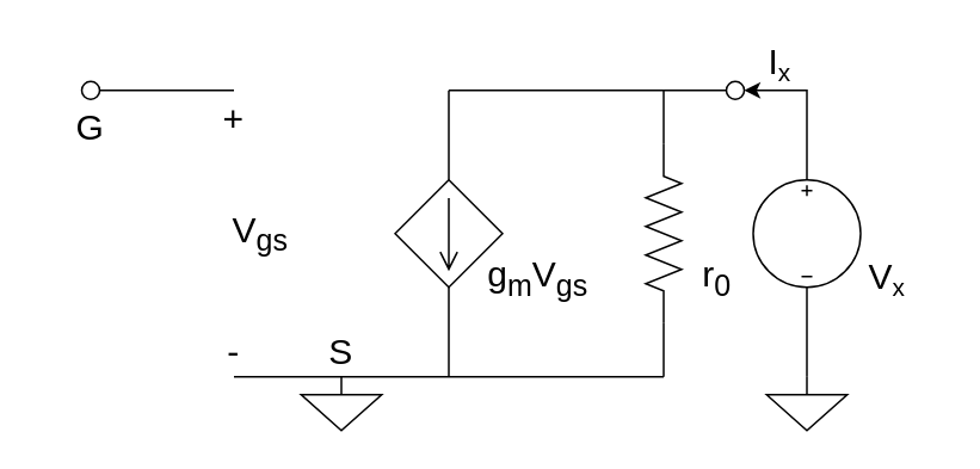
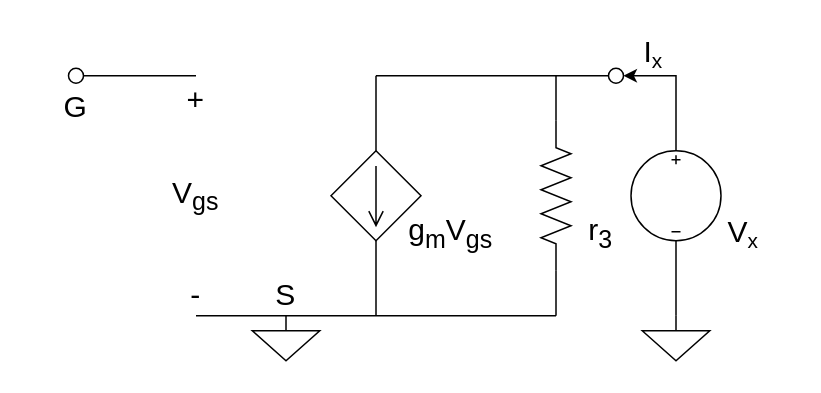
  <mxCell id="0" />
  <mxCell id="1" parent="0" />
  <mxCell id="2" value="" style="pointerEvents=1;verticalLabelPosition=bottom;shadow=0;dashed=0;align=center;html=1;verticalAlign=top;shape=mxgraph.electrical.resistors.resistor_2;rotation=90;" vertex="1" parent="1"><mxGeometry x="320" y="120" width="100" height="20" as="geometry" /></mxCell>
  <mxCell id="3" value="" style="pointerEvents=1;verticalLabelPosition=bottom;shadow=0;dashed=0;align=center;html=1;verticalAlign=top;shape=mxgraph.electrical.signal_sources.source;aspect=fixed;points=[[0.5,0,0],[1,0.5,0],[0.5,1,0],[0,0.5,0]];elSignalType=dc2;elSourceType=dependent;" vertex="1" parent="1"><mxGeometry x="220" y="100" width="60" height="60" as="geometry" /></mxCell>
  <mxCell id="4" value="" style="endArrow=none;html=1;strokeWidth=1;rounded=0;" edge="1" parent="1"><mxGeometry width="100" relative="1" as="geometry"><mxPoint x="130" y="210" as="sourcePoint" /><mxPoint x="370" y="210" as="targetPoint" /></mxGeometry></mxCell>
  <mxCell id="5" value="" style="endArrow=none;html=1;strokeWidth=1;rounded=0;" edge="1" parent="1"><mxGeometry width="100" relative="1" as="geometry"><mxPoint x="50" y="50" as="sourcePoint" /><mxPoint x="130" y="50" as="targetPoint" /></mxGeometry></mxCell>
  <mxCell id="6" value="&lt;font style=&quot;font-size: 20px;&quot;&gt;+&lt;/font&gt;" style="text;html=1;align=center;verticalAlign=middle;whiteSpace=wrap;rounded=0;" vertex="1" parent="1"><mxGeometry x="100" y="50" width="60" height="30" as="geometry" /></mxCell>
  <mxCell id="7" value="&lt;font style=&quot;font-size: 20px;&quot;&gt;-&lt;/font&gt;" style="text;html=1;align=center;verticalAlign=middle;whiteSpace=wrap;rounded=0;" vertex="1" parent="1"><mxGeometry x="100" y="180" width="60" height="30" as="geometry" /></mxCell>
  <mxCell id="8" value="&lt;font style=&quot;font-size: 20px;&quot;&gt;g&lt;sub&gt;m&lt;/sub&gt;V&lt;sub&gt;gs&lt;/sub&gt;&lt;/font&gt;" style="text;html=1;align=center;verticalAlign=middle;whiteSpace=wrap;rounded=0;" vertex="1" parent="1"><mxGeometry x="270" y="140" width="60" height="30" as="geometry" /></mxCell>
- <mxCell id="9" value="&lt;span style=&quot;font-size: 20px;&quot;&gt;r&lt;sub&gt;0&lt;/sub&gt;&lt;/span&gt;" style="text;html=1;align=center;verticalAlign=middle;whiteSpace=wrap;rounded=0;" vertex="1" parent="1"><mxGeometry x="370" y="140" width="60" height="30" as="geometry" /></mxCell>
+ <mxCell id="9" value="&lt;span style=&quot;font-size: 20px;&quot;&gt;r&lt;sub&gt;3&lt;/sub&gt;&lt;/span&gt;" style="text;html=1;align=center;verticalAlign=middle;whiteSpace=wrap;rounded=0;" vertex="1" parent="1"><mxGeometry x="370" y="140" width="60" height="30" as="geometry" /></mxCell>
  <mxCell id="10" value="" style="endArrow=none;html=1;strokeWidth=1;rounded=0;entryX=0.5;entryY=1;entryDx=0;entryDy=0;entryPerimeter=0;" edge="1" parent="1" target="3"><mxGeometry width="100" relative="1" as="geometry"><mxPoint x="250" y="210" as="sourcePoint" /><mxPoint x="220" y="120" as="targetPoint" /></mxGeometry></mxCell>
  <mxCell id="11" value="" style="endArrow=none;html=1;strokeWidth=1;rounded=0;entryX=1;entryY=0.5;entryDx=0;entryDy=0;entryPerimeter=0;" edge="1" parent="1" target="2"><mxGeometry width="100" relative="1" as="geometry"><mxPoint x="370" y="210" as="sourcePoint" /><mxPoint x="220" y="120" as="targetPoint" /></mxGeometry></mxCell>
  <mxCell id="12" value="" style="endArrow=none;html=1;strokeWidth=1;rounded=0;" edge="1" parent="1"><mxGeometry width="100" relative="1" as="geometry"><mxPoint x="410" y="50" as="sourcePoint" /><mxPoint x="250" y="50" as="targetPoint" /></mxGeometry></mxCell>
  <mxCell id="13" value="" style="endArrow=none;html=1;strokeWidth=1;rounded=0;exitX=0.5;exitY=0;exitDx=0;exitDy=0;exitPerimeter=0;" edge="1" parent="1" source="3"><mxGeometry width="100" relative="1" as="geometry"><mxPoint x="120" y="120" as="sourcePoint" /><mxPoint x="250" y="50" as="targetPoint" /></mxGeometry></mxCell>
  <mxCell id="14" value="" style="endArrow=none;html=1;strokeWidth=1;rounded=0;entryX=0;entryY=0.5;entryDx=0;entryDy=0;entryPerimeter=0;" edge="1" parent="1" target="2"><mxGeometry width="100" relative="1" as="geometry"><mxPoint x="370" y="50" as="sourcePoint" /><mxPoint x="220" y="120" as="targetPoint" /></mxGeometry></mxCell>
  <mxCell id="15" value="" style="verticalLabelPosition=bottom;shadow=0;dashed=0;align=center;html=1;verticalAlign=top;strokeWidth=1;shape=ellipse;" vertex="1" parent="1"><mxGeometry x="405" y="45" width="10" height="10" as="geometry" /></mxCell>
  <mxCell id="16" value="" style="verticalLabelPosition=bottom;shadow=0;dashed=0;align=center;html=1;verticalAlign=top;strokeWidth=1;shape=ellipse;" vertex="1" parent="1"><mxGeometry x="45" y="45" width="10" height="10" as="geometry" /></mxCell>
  <mxCell id="17" value="&lt;font style=&quot;font-size: 20px;&quot;&gt;G&lt;/font&gt;" style="text;html=1;align=center;verticalAlign=middle;whiteSpace=wrap;rounded=0;" vertex="1" parent="1"><mxGeometry x="20" y="55" width="60" height="30" as="geometry" /></mxCell>
  <mxCell id="18" value="&lt;font style=&quot;font-size: 20px;&quot;&gt;S&lt;/font&gt;" style="text;html=1;align=center;verticalAlign=middle;whiteSpace=wrap;rounded=0;" vertex="1" parent="1"><mxGeometry x="160" y="180" width="60" height="30" as="geometry" /></mxCell>
- <mxCell id="19" value="&lt;font style=&quot;font-size: 20px;&quot;&gt;V&lt;sub&gt;gs&lt;/sub&gt;&lt;/font&gt;" style="text;html=1;align=center;verticalAlign=middle;whiteSpace=wrap;rounded=0;" vertex="1" parent="1"><mxGeometry x="115" y="115" width="60" height="30" as="geometry" /></mxCell>
+ <mxCell id="19" value="&lt;font style=&quot;font-size: 20px;&quot;&gt;V&lt;sub&gt;gs&lt;/sub&gt;&lt;/font&gt;" style="text;html=1;align=center;verticalAlign=middle;whiteSpace=wrap;rounded=0;" vertex="1" parent="1"><mxGeometry x="100" y="115" width="60" height="30" as="geometry" /></mxCell>
  <mxCell id="20" value="" style="pointerEvents=1;verticalLabelPosition=bottom;shadow=0;dashed=0;align=center;html=1;verticalAlign=top;shape=mxgraph.electrical.signal_sources.signal_ground;" vertex="1" parent="1"><mxGeometry x="167.5" y="210" width="45" height="30" as="geometry" /></mxCell>
  <mxCell id="21" value="&lt;font style=&quot;font-size: 20px;&quot;&gt;V&lt;/font&gt;&lt;font style=&quot;font-size: 16.667px;&quot;&gt;&lt;sub&gt;x&lt;/sub&gt;&lt;/font&gt;" style="text;html=1;align=center;verticalAlign=middle;whiteSpace=wrap;rounded=0;" vertex="1" parent="1"><mxGeometry x="465" y="140" width="60" height="30" as="geometry" /></mxCell>
  <mxCell id="22" value="&lt;font style=&quot;font-size: 20px;&quot;&gt;I&lt;/font&gt;&lt;font style=&quot;font-size: 16.667px;&quot;&gt;&lt;sub&gt;x&lt;/sub&gt;&lt;/font&gt;" style="text;html=1;align=center;verticalAlign=middle;whiteSpace=wrap;rounded=0;" vertex="1" parent="1"><mxGeometry x="405" y="20" width="60" height="30" as="geometry" /></mxCell>
  <mxCell id="23" value="" style="pointerEvents=1;verticalLabelPosition=bottom;shadow=0;dashed=0;align=center;html=1;verticalAlign=top;shape=mxgraph.electrical.signal_sources.source;aspect=fixed;points=[[0.5,0,0],[1,0.5,0],[0.5,1,0],[0,0.5,0]];elSignalType=dc3;" vertex="1" parent="1"><mxGeometry x="420" y="100" width="60" height="60" as="geometry" /></mxCell>
  <mxCell id="24" value="" style="pointerEvents=1;verticalLabelPosition=bottom;shadow=0;dashed=0;align=center;html=1;verticalAlign=top;shape=mxgraph.electrical.signal_sources.signal_ground;" vertex="1" parent="1"><mxGeometry x="427.5" y="210" width="45" height="30" as="geometry" /></mxCell>
  <mxCell id="25" value="" style="endArrow=none;html=1;strokeWidth=1;rounded=0;entryX=0.5;entryY=0;entryDx=0;entryDy=0;entryPerimeter=0;exitX=0.5;exitY=1;exitDx=0;exitDy=0;exitPerimeter=0;" edge="1" parent="1" source="23" target="24"><mxGeometry width="100" relative="1" as="geometry"><mxPoint x="240" y="190" as="sourcePoint" /><mxPoint x="340" y="190" as="targetPoint" /></mxGeometry></mxCell>
  <mxCell id="26" value="" style="endArrow=classic;html=1;rounded=0;exitX=0.5;exitY=0;exitDx=0;exitDy=0;exitPerimeter=0;entryX=1;entryY=0.5;entryDx=0;entryDy=0;" edge="1" parent="1" source="23" target="15"><mxGeometry width="50" height="50" relative="1" as="geometry"><mxPoint x="260" y="210" as="sourcePoint" /><mxPoint x="310" y="160" as="targetPoint" /><Array as="points"><mxPoint x="450" y="50" /></Array></mxGeometry></mxCell>
